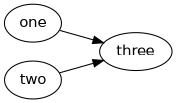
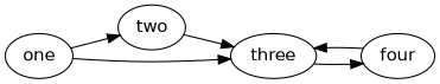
  digraph {
    fontname="DejaVu Sans"
    rankdir=LR
    node [fontname="DejaVu Sans"]
    edge [fontname="DejaVu Sans"]
    one
    two
    three
+   four
+   one -> two
    one -> three
    two -> three
+   three -> four
+   four -> three
  }
